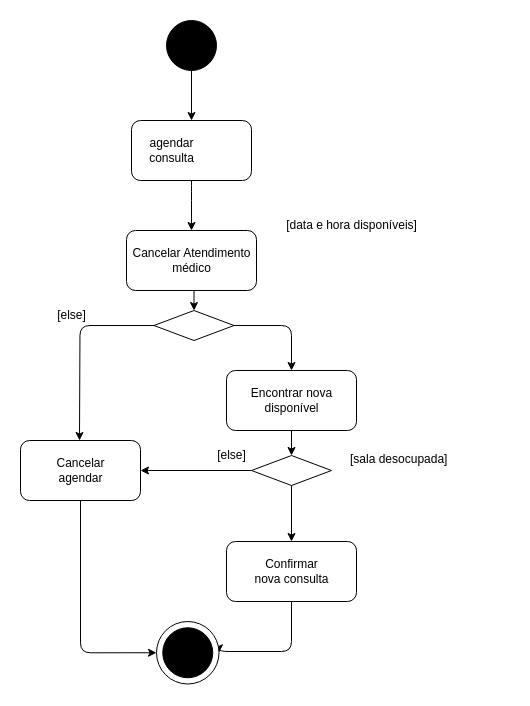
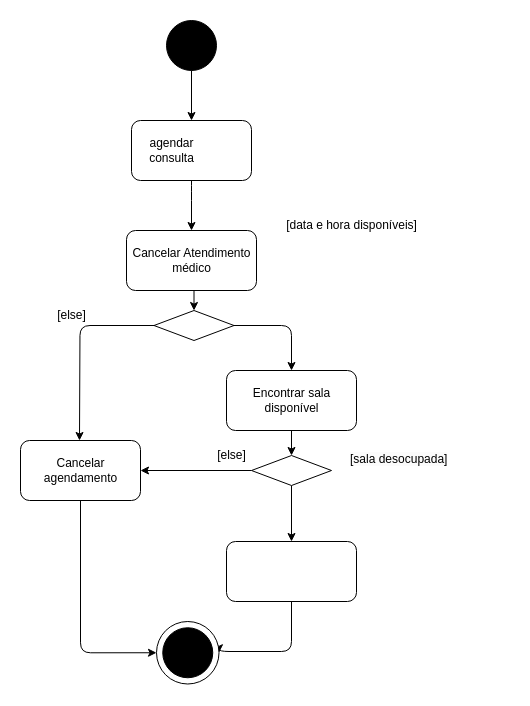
  <mxCell id="0" />
  <mxCell id="1" parent="0" />
  <mxCell id="2" value="" style="ellipse;whiteSpace=wrap;html=1;aspect=fixed;fillColor=#000000;" parent="1" vertex="1"><mxGeometry x="166" y="20" width="50" height="50" as="geometry" /></mxCell>
  <mxCell id="3" value="" style="rounded=1;whiteSpace=wrap;html=1;" parent="1" vertex="1"><mxGeometry x="131" y="120" width="120" height="60" as="geometry" /></mxCell>
  <mxCell id="4" value="agendar&lt;br&gt;consulta" style="text;html=1;align=center;verticalAlign=middle;resizable=0;points=[];autosize=1;strokeColor=none;fillColor=none;" parent="1" vertex="1"><mxGeometry x="136" y="130" width="70" height="40" as="geometry" /></mxCell>
  <mxCell id="5" value="" style="endArrow=classic;html=1;rounded=0;entryX=0.5;entryY=0;entryDx=0;entryDy=0;" parent="1" source="2" target="3" edge="1"><mxGeometry width="50" height="50" relative="1" as="geometry"><mxPoint x="33.5" y="50" as="sourcePoint" /><mxPoint x="53.5" y="0" as="targetPoint" /></mxGeometry></mxCell>
  <mxCell id="6" value="" style="endArrow=classic;html=1;exitX=0.5;exitY=1;exitDx=0;exitDy=0;entryX=0.5;entryY=0;entryDx=0;entryDy=0;rounded=1;" parent="1" source="3" target="12" edge="1"><mxGeometry width="50" height="50" relative="1" as="geometry"><mxPoint x="132" y="190" as="sourcePoint" /><mxPoint x="116" y="240" as="targetPoint" /><Array as="points"><mxPoint x="191" y="190" /></Array></mxGeometry></mxCell>
  <mxCell id="7" style="edgeStyle=orthogonalEdgeStyle;rounded=1;orthogonalLoop=1;jettySize=auto;html=1;exitX=1;exitY=0.5;exitDx=0;exitDy=0;entryX=0.5;entryY=0;entryDx=0;entryDy=0;" edge="1" parent="1" source="15" target="9"><mxGeometry relative="1" as="geometry"><mxPoint x="246" y="400" as="targetPoint" /><mxPoint x="-59" y="330" as="sourcePoint" /></mxGeometry></mxCell>
  <mxCell id="8" value="" style="group" vertex="1" connectable="0" parent="1"><mxGeometry x="226" y="370" width="130" height="60" as="geometry" /></mxCell>
  <mxCell id="9" value="" style="rounded=1;whiteSpace=wrap;html=1;" parent="8" vertex="1"><mxGeometry width="130" height="60" as="geometry" /></mxCell>
- <mxCell id="10" value="Encontrar nova&lt;br&gt;disponível" style="text;html=1;align=center;verticalAlign=middle;resizable=0;points=[];autosize=1;strokeColor=none;fillColor=none;" vertex="1" parent="8"><mxGeometry x="15" y="10" width="100" height="40" as="geometry" /></mxCell>
+ <mxCell id="10" value="Encontrar sala&lt;br&gt;disponível" style="text;html=1;align=center;verticalAlign=middle;resizable=0;points=[];autosize=1;strokeColor=none;fillColor=none;" vertex="1" parent="8"><mxGeometry x="15" y="10" width="100" height="40" as="geometry" /></mxCell>
  <mxCell id="11" value="" style="group" vertex="1" connectable="0" parent="1"><mxGeometry x="116" y="230" width="150" height="60" as="geometry" /></mxCell>
  <mxCell id="12" value="" style="rounded=1;whiteSpace=wrap;html=1;" parent="11" vertex="1"><mxGeometry x="10" width="130" height="60" as="geometry" /></mxCell>
  <mxCell id="13" value="Cancelar Atendimento&lt;br&gt;médico" style="text;html=1;align=center;verticalAlign=middle;resizable=0;points=[];autosize=1;strokeColor=none;fillColor=none;" parent="11" vertex="1"><mxGeometry y="10" width="150" height="40" as="geometry" /></mxCell>
  <mxCell id="14" value="" style="edgeStyle=orthogonalEdgeStyle;rounded=0;orthogonalLoop=1;jettySize=auto;html=1;exitX=0.5;exitY=1;exitDx=0;exitDy=0;entryX=0.5;entryY=0;entryDx=0;entryDy=0;" edge="1" parent="1" source="12" target="15"><mxGeometry relative="1" as="geometry"><mxPoint x="291" y="370" as="targetPoint" /><mxPoint x="191" y="290" as="sourcePoint" /></mxGeometry></mxCell>
  <mxCell id="15" value="" style="rhombus;whiteSpace=wrap;html=1;" vertex="1" parent="1"><mxGeometry x="153.5" y="310" width="80" height="30" as="geometry" /></mxCell>
  <mxCell id="16" value="" style="group" vertex="1" connectable="0" parent="1"><mxGeometry x="20" y="440" width="120" height="60" as="geometry" /></mxCell>
  <mxCell id="17" style="edgeStyle=orthogonalEdgeStyle;rounded=1;orthogonalLoop=1;jettySize=auto;html=1;" edge="1" parent="16" source="15"><mxGeometry relative="1" as="geometry"><mxPoint x="59" as="targetPoint" /></mxGeometry></mxCell>
  <mxCell id="18" value="" style="rounded=1;whiteSpace=wrap;html=1;" vertex="1" parent="16"><mxGeometry width="120" height="60" as="geometry" /></mxCell>
- <mxCell id="19" value="Cancelar&lt;br&gt;agendar" style="text;html=1;align=center;verticalAlign=middle;resizable=0;points=[];autosize=1;strokeColor=none;fillColor=none;" vertex="1" parent="16"><mxGeometry x="10" y="10" width="100" height="40" as="geometry" /></mxCell>
+ <mxCell id="19" value="Cancelar&lt;br&gt;agendamento" style="text;html=1;align=center;verticalAlign=middle;resizable=0;points=[];autosize=1;strokeColor=none;fillColor=none;" vertex="1" parent="16"><mxGeometry x="10" y="10" width="100" height="40" as="geometry" /></mxCell>
  <mxCell id="20" value="" style="group" vertex="1" connectable="0" parent="1"><mxGeometry x="226" y="541" width="130" height="60" as="geometry" /></mxCell>
  <mxCell id="21" value="" style="rounded=1;whiteSpace=wrap;html=1;" vertex="1" parent="20"><mxGeometry width="130" height="60" as="geometry" /></mxCell>
- <mxCell id="22" value="Confirmar&lt;br&gt;nova consulta" style="text;html=1;align=center;verticalAlign=middle;resizable=0;points=[];autosize=1;strokeColor=none;fillColor=none;" vertex="1" parent="20"><mxGeometry x="15" y="10" width="100" height="40" as="geometry" /></mxCell>
  <mxCell id="23" style="edgeStyle=orthogonalEdgeStyle;rounded=1;orthogonalLoop=1;jettySize=auto;html=1;entryX=0;entryY=0.5;entryDx=0;entryDy=0;exitX=0.5;exitY=1;exitDx=0;exitDy=0;" edge="1" parent="1" source="18" target="28"><mxGeometry relative="1" as="geometry"><mxPoint x="87" y="590" as="targetPoint" /></mxGeometry></mxCell>
  <mxCell id="24" style="edgeStyle=orthogonalEdgeStyle;rounded=1;orthogonalLoop=1;jettySize=auto;html=1;exitX=0.5;exitY=1;exitDx=0;exitDy=0;entryX=1;entryY=0.5;entryDx=0;entryDy=0;" edge="1" parent="1" source="21" target="28"><mxGeometry relative="1" as="geometry"><mxPoint x="216" y="561" as="targetPoint" /><Array as="points"><mxPoint x="291" y="651" /><mxPoint x="219" y="651" /></Array></mxGeometry></mxCell>
  <mxCell id="25" value="[data e hora disponíveis]" style="text;html=1;align=center;verticalAlign=middle;resizable=0;points=[];autosize=1;strokeColor=none;fillColor=none;" vertex="1" parent="1"><mxGeometry x="276" y="210" width="150" height="30" as="geometry" /></mxCell>
  <mxCell id="26" value="[else]" style="text;html=1;align=center;verticalAlign=middle;resizable=0;points=[];autosize=1;strokeColor=none;fillColor=none;" vertex="1" parent="1"><mxGeometry x="46" y="300" width="50" height="30" as="geometry" /></mxCell>
  <mxCell id="27" value="" style="group" vertex="1" connectable="0" parent="1"><mxGeometry x="156" y="621" width="62.5" height="62.5" as="geometry" /></mxCell>
  <mxCell id="28" value="" style="ellipse;whiteSpace=wrap;html=1;aspect=fixed;fillColor=#FFFFFF;" vertex="1" parent="27"><mxGeometry width="62.5" height="62.5" as="geometry" /></mxCell>
  <mxCell id="29" value="" style="ellipse;whiteSpace=wrap;html=1;aspect=fixed;fillColor=#000000;" vertex="1" parent="27"><mxGeometry x="6.25" y="6.25" width="50" height="50" as="geometry" /></mxCell>
  <mxCell id="30" style="edgeStyle=orthogonalEdgeStyle;rounded=0;orthogonalLoop=1;jettySize=auto;html=1;entryX=0.5;entryY=0;entryDx=0;entryDy=0;" edge="1" parent="1" source="32" target="21"><mxGeometry relative="1" as="geometry"><mxPoint x="396" y="510" as="targetPoint" /></mxGeometry></mxCell>
  <mxCell id="31" style="edgeStyle=orthogonalEdgeStyle;rounded=0;orthogonalLoop=1;jettySize=auto;html=1;entryX=1;entryY=0.5;entryDx=0;entryDy=0;" edge="1" parent="1" source="32" target="18"><mxGeometry relative="1" as="geometry"><Array as="points"><mxPoint x="140" y="470" /><mxPoint x="140" y="470" /></Array></mxGeometry></mxCell>
  <mxCell id="32" value="" style="rhombus;whiteSpace=wrap;html=1;" vertex="1" parent="1"><mxGeometry x="251" y="455" width="80" height="30" as="geometry" /></mxCell>
  <mxCell id="33" style="edgeStyle=orthogonalEdgeStyle;rounded=0;orthogonalLoop=1;jettySize=auto;html=1;exitX=0.5;exitY=1;exitDx=0;exitDy=0;entryX=0.5;entryY=0;entryDx=0;entryDy=0;" edge="1" parent="1" source="9" target="32"><mxGeometry relative="1" as="geometry"><mxPoint x="291" y="470" as="targetPoint" /></mxGeometry></mxCell>
  <mxCell id="34" value="[else]" style="text;html=1;align=center;verticalAlign=middle;resizable=0;points=[];autosize=1;strokeColor=none;fillColor=none;" vertex="1" parent="1"><mxGeometry x="206" y="440" width="50" height="30" as="geometry" /></mxCell>
  <mxCell id="35" value="&lt;span style=&quot;color: rgb(0, 0, 0); font-family: Helvetica; font-size: 12px; font-style: normal; font-variant-ligatures: normal; font-variant-caps: normal; font-weight: 400; letter-spacing: normal; orphans: 2; text-align: center; text-indent: 0px; text-transform: none; widows: 2; word-spacing: 0px; -webkit-text-stroke-width: 0px; background-color: rgb(251, 251, 251); text-decoration-thickness: initial; text-decoration-style: initial; text-decoration-color: initial; float: none; display: inline !important;&quot;&gt;[sala desocupada]&lt;/span&gt;" style="text;whiteSpace=wrap;html=1;" vertex="1" parent="1"><mxGeometry x="348" y="445" width="160" height="40" as="geometry" /></mxCell>
